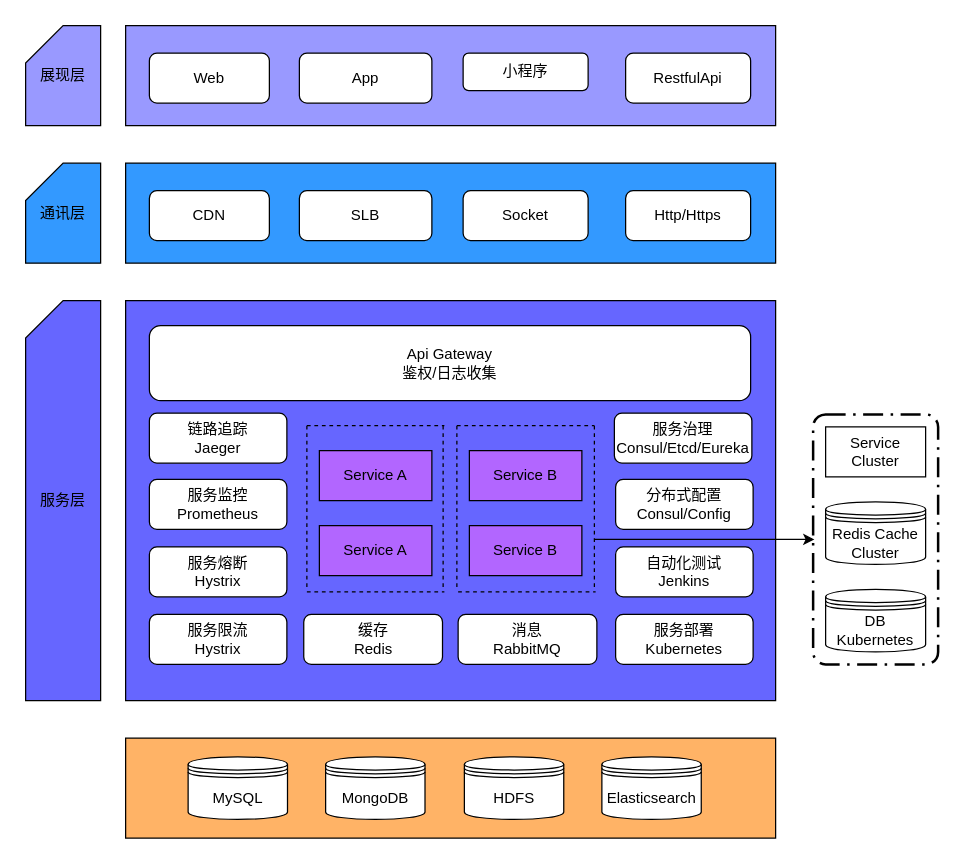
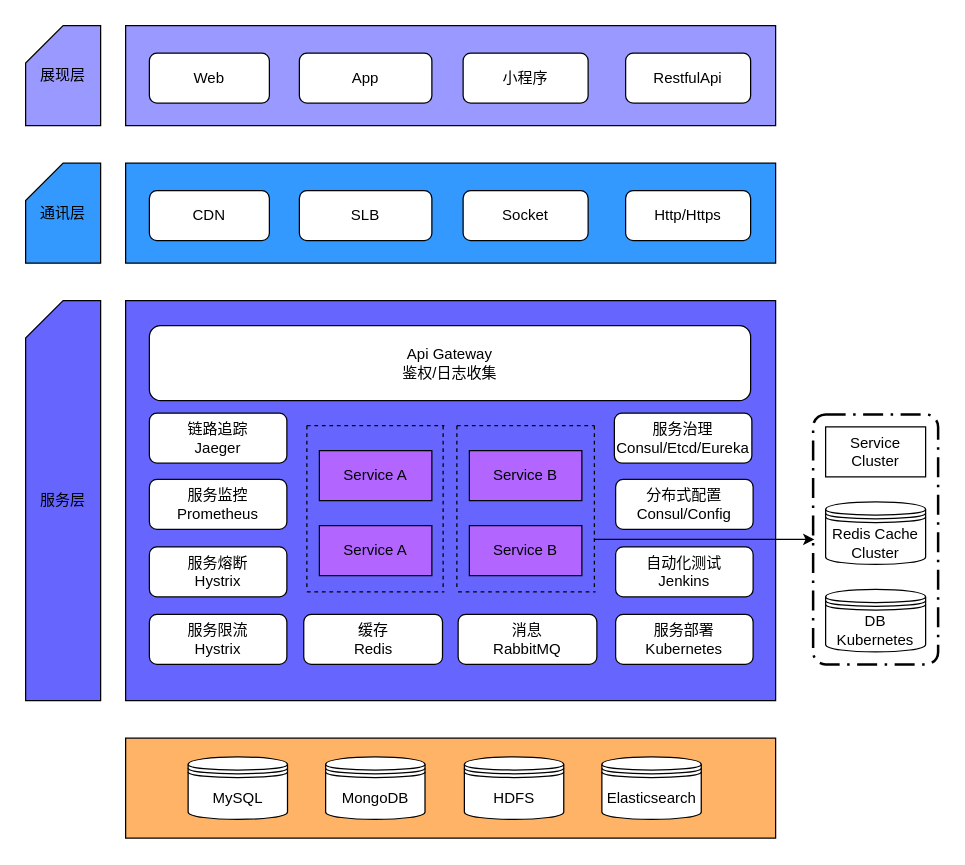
  <mxCell id="0" />
  <mxCell id="1" parent="0" />
  <mxCell id="2" value="" style="whiteSpace=wrap;html=1;align=center;fillColor=#6666FF;" vertex="1" parent="1"><mxGeometry x="100" y="240" width="520" height="320" as="geometry" /></mxCell>
  <mxCell id="3" value="Service A" style="rounded=0;whiteSpace=wrap;html=1;fillColor=#B266FF;" vertex="1" parent="1"><mxGeometry x="255" y="360" width="90" height="40" as="geometry" /></mxCell>
  <mxCell id="4" value="Service A" style="rounded=0;whiteSpace=wrap;html=1;fillColor=#B266FF;" vertex="1" parent="1"><mxGeometry x="255" y="420" width="90" height="40" as="geometry" /></mxCell>
  <mxCell id="5" value="" style="endArrow=none;dashed=1;html=1;" edge="1" parent="1"><mxGeometry width="50" height="50" relative="1" as="geometry"><mxPoint x="245" y="340" as="sourcePoint" /><mxPoint x="355" y="340" as="targetPoint" /></mxGeometry></mxCell>
  <mxCell id="6" value="" style="endArrow=none;dashed=1;html=1;" edge="1" parent="1"><mxGeometry width="50" height="50" relative="1" as="geometry"><mxPoint x="245" y="340" as="sourcePoint" /><mxPoint x="245" y="470" as="targetPoint" /></mxGeometry></mxCell>
  <mxCell id="7" value="" style="endArrow=none;dashed=1;html=1;" edge="1" parent="1"><mxGeometry width="50" height="50" relative="1" as="geometry"><mxPoint x="354" y="340" as="sourcePoint" /><mxPoint x="354" y="470" as="targetPoint" /></mxGeometry></mxCell>
  <mxCell id="8" value="" style="endArrow=none;dashed=1;html=1;" edge="1" parent="1"><mxGeometry width="50" height="50" relative="1" as="geometry"><mxPoint x="245" y="473" as="sourcePoint" /><mxPoint x="355" y="473" as="targetPoint" /></mxGeometry></mxCell>
  <mxCell id="9" value="Service B" style="rounded=0;whiteSpace=wrap;html=1;fillColor=#B266FF;" vertex="1" parent="1"><mxGeometry x="375" y="360" width="90" height="40" as="geometry" /></mxCell>
  <mxCell id="10" value="Service B" style="rounded=0;whiteSpace=wrap;html=1;fillColor=#B266FF;" vertex="1" parent="1"><mxGeometry x="375" y="420" width="90" height="40" as="geometry" /></mxCell>
  <mxCell id="11" value="" style="endArrow=none;dashed=1;html=1;" edge="1" parent="1"><mxGeometry width="50" height="50" relative="1" as="geometry"><mxPoint x="365" y="340" as="sourcePoint" /><mxPoint x="475" y="340" as="targetPoint" /></mxGeometry></mxCell>
  <mxCell id="12" value="" style="endArrow=none;dashed=1;html=1;" edge="1" parent="1"><mxGeometry width="50" height="50" relative="1" as="geometry"><mxPoint x="475" y="340" as="sourcePoint" /><mxPoint x="475" y="470" as="targetPoint" /></mxGeometry></mxCell>
  <mxCell id="13" value="" style="endArrow=none;dashed=1;html=1;" edge="1" parent="1"><mxGeometry width="50" height="50" relative="1" as="geometry"><mxPoint x="366" y="473" as="sourcePoint" /><mxPoint x="476" y="473" as="targetPoint" /><Array as="points" /></mxGeometry></mxCell>
  <mxCell id="14" value="服务层" style="shape=card;whiteSpace=wrap;html=1;fillColor=#6666FF;" vertex="1" parent="1"><mxGeometry x="20" y="240" width="60" height="320" as="geometry" /></mxCell>
  <mxCell id="15" value="链路追踪&lt;br&gt;Jaeger" style="rounded=1;whiteSpace=wrap;html=1;" vertex="1" parent="1"><mxGeometry x="119" y="330" width="110" height="40" as="geometry" /></mxCell>
  <mxCell id="16" value="服务监控&lt;br&gt;Prometheus" style="rounded=1;whiteSpace=wrap;html=1;" vertex="1" parent="1"><mxGeometry x="119" y="383" width="110" height="40" as="geometry" /></mxCell>
  <mxCell id="17" value="服务熔断&lt;br&gt;Hystrix" style="rounded=1;whiteSpace=wrap;html=1;" vertex="1" parent="1"><mxGeometry x="119" y="437" width="110" height="40" as="geometry" /></mxCell>
  <mxCell id="18" value="服务限流&lt;br&gt;Hystrix" style="rounded=1;whiteSpace=wrap;html=1;" vertex="1" parent="1"><mxGeometry x="119" y="491" width="110" height="40" as="geometry" /></mxCell>
  <mxCell id="19" value="服务治理&lt;br&gt;Consul/Etcd/Eureka" style="rounded=1;whiteSpace=wrap;html=1;" vertex="1" parent="1"><mxGeometry x="491" y="330" width="110" height="40" as="geometry" /></mxCell>
  <mxCell id="20" value="分布式配置&lt;br&gt;Consul/Config" style="rounded=1;whiteSpace=wrap;html=1;" vertex="1" parent="1"><mxGeometry x="492" y="383" width="110" height="40" as="geometry" /></mxCell>
  <mxCell id="21" value="自动化测试&lt;br&gt;Jenkins" style="rounded=1;whiteSpace=wrap;html=1;" vertex="1" parent="1"><mxGeometry x="492" y="437" width="110" height="40" as="geometry" /></mxCell>
  <mxCell id="22" value="服务部署&lt;br&gt;Kubernetes" style="rounded=1;whiteSpace=wrap;html=1;" vertex="1" parent="1"><mxGeometry x="492" y="491" width="110" height="40" as="geometry" /></mxCell>
  <mxCell id="23" value="缓存&lt;br&gt;Redis" style="rounded=1;whiteSpace=wrap;html=1;" vertex="1" parent="1"><mxGeometry x="242.5" y="491" width="111" height="40" as="geometry" /></mxCell>
  <mxCell id="24" value="消息&lt;br&gt;RabbitMQ" style="rounded=1;whiteSpace=wrap;html=1;" vertex="1" parent="1"><mxGeometry x="366" y="491" width="111" height="40" as="geometry" /></mxCell>
  <mxCell id="25" value="Api Gateway&lt;br&gt;鉴权/日志收集" style="rounded=1;whiteSpace=wrap;html=1;" vertex="1" parent="1"><mxGeometry x="119" y="260" width="481" height="60" as="geometry" /></mxCell>
  <mxCell id="26" value="" style="whiteSpace=wrap;html=1;align=center;fillColor=#3399FF;" vertex="1" parent="1"><mxGeometry x="100" y="130" width="520" height="80" as="geometry" /></mxCell>
  <mxCell id="27" value="Http/Https" style="rounded=1;whiteSpace=wrap;html=1;" vertex="1" parent="1"><mxGeometry x="500" y="152" width="100" height="40" as="geometry" /></mxCell>
  <mxCell id="28" value="Socket" style="rounded=1;whiteSpace=wrap;html=1;" vertex="1" parent="1"><mxGeometry x="370" y="152" width="100" height="40" as="geometry" /></mxCell>
  <mxCell id="29" value="SLB" style="rounded=1;whiteSpace=wrap;html=1;" vertex="1" parent="1"><mxGeometry x="239" y="152" width="106" height="40" as="geometry" /></mxCell>
  <mxCell id="30" value="CDN" style="rounded=1;whiteSpace=wrap;html=1;" vertex="1" parent="1"><mxGeometry x="119" y="152" width="96" height="40" as="geometry" /></mxCell>
  <mxCell id="31" value="" style="endArrow=none;dashed=1;html=1;" edge="1" parent="1"><mxGeometry width="50" height="50" relative="1" as="geometry"><mxPoint x="365" y="340" as="sourcePoint" /><mxPoint x="365" y="470" as="targetPoint" /></mxGeometry></mxCell>
  <mxCell id="32" value="通讯层" style="shape=card;whiteSpace=wrap;html=1;fillColor=#3399FF;" vertex="1" parent="1"><mxGeometry x="20" y="130" width="60" height="80" as="geometry" /></mxCell>
  <mxCell id="33" value="Service Cluster" style="rounded=0;whiteSpace=wrap;html=1;" vertex="1" parent="1"><mxGeometry x="660" y="341" width="80" height="40" as="geometry" /></mxCell>
  <mxCell id="34" value="DB Kubernetes" style="shape=datastore;whiteSpace=wrap;html=1;" vertex="1" parent="1"><mxGeometry x="660" y="471" width="80" height="50" as="geometry" /></mxCell>
  <mxCell id="35" value="Redis Cache Cluster" style="shape=datastore;whiteSpace=wrap;html=1;" vertex="1" parent="1"><mxGeometry x="660" y="401" width="80" height="50" as="geometry" /></mxCell>
  <mxCell id="36" value="" style="rounded=0;whiteSpace=wrap;html=1;fillColor=#FFB366;" vertex="1" parent="1"><mxGeometry x="100" y="590" width="520" height="80" as="geometry" /></mxCell>
  <mxCell id="37" value="MySQL" style="shape=datastore;whiteSpace=wrap;html=1;" vertex="1" parent="1"><mxGeometry x="150" y="605" width="79.5" height="50" as="geometry" /></mxCell>
  <mxCell id="38" value="MongoDB" style="shape=datastore;whiteSpace=wrap;html=1;" vertex="1" parent="1"><mxGeometry x="260" y="605" width="79.5" height="50" as="geometry" /></mxCell>
  <mxCell id="39" value="HDFS" style="shape=datastore;whiteSpace=wrap;html=1;" vertex="1" parent="1"><mxGeometry x="371" y="605" width="79.5" height="50" as="geometry" /></mxCell>
  <mxCell id="40" value="Elasticsearch" style="shape=datastore;whiteSpace=wrap;html=1;" vertex="1" parent="1"><mxGeometry x="481" y="605" width="79.5" height="50" as="geometry" /></mxCell>
  <mxCell id="41" value="" style="whiteSpace=wrap;html=1;align=center;fillColor=#9999FF;" vertex="1" parent="1"><mxGeometry x="100" y="20" width="520" height="80" as="geometry" /></mxCell>
  <mxCell id="42" value="RestfulApi" style="rounded=1;whiteSpace=wrap;html=1;" vertex="1" parent="1"><mxGeometry x="500" y="42" width="100" height="40" as="geometry" /></mxCell>
- <mxCell id="43" value="小程序" style="rounded=1;whiteSpace=wrap;html=1;" vertex="1" parent="1"><mxGeometry x="370" y="42" width="100" height="30" as="geometry" /></mxCell>
+ <mxCell id="43" value="小程序" style="rounded=1;whiteSpace=wrap;html=1;" vertex="1" parent="1"><mxGeometry x="370" y="42" width="100" height="40" as="geometry" /></mxCell>
  <mxCell id="44" value="App" style="rounded=1;whiteSpace=wrap;html=1;" vertex="1" parent="1"><mxGeometry x="239" y="42" width="106" height="40" as="geometry" /></mxCell>
  <mxCell id="45" value="Web" style="rounded=1;whiteSpace=wrap;html=1;" vertex="1" parent="1"><mxGeometry x="119" y="42" width="96" height="40" as="geometry" /></mxCell>
  <mxCell id="46" value="展现层" style="shape=card;whiteSpace=wrap;html=1;fillColor=#9999FF;" vertex="1" parent="1"><mxGeometry x="20" y="20" width="60" height="80" as="geometry" /></mxCell>
  <mxCell id="47" value="" style="rounded=1;arcSize=10;dashed=1;strokeColor=#000000;fillColor=none;gradientColor=none;dashPattern=8 3 1 3;strokeWidth=2;" vertex="1" parent="1"><mxGeometry x="650" y="331" width="100" height="200" as="geometry" /></mxCell>
  <mxCell id="48" value="" style="endArrow=classic;html=1;entryX=0.01;entryY=0.5;entryDx=0;entryDy=0;entryPerimeter=0;" edge="1" parent="1" target="47"><mxGeometry width="50" height="50" relative="1" as="geometry"><mxPoint x="475" y="431" as="sourcePoint" /><mxPoint x="644" y="431" as="targetPoint" /></mxGeometry></mxCell>
